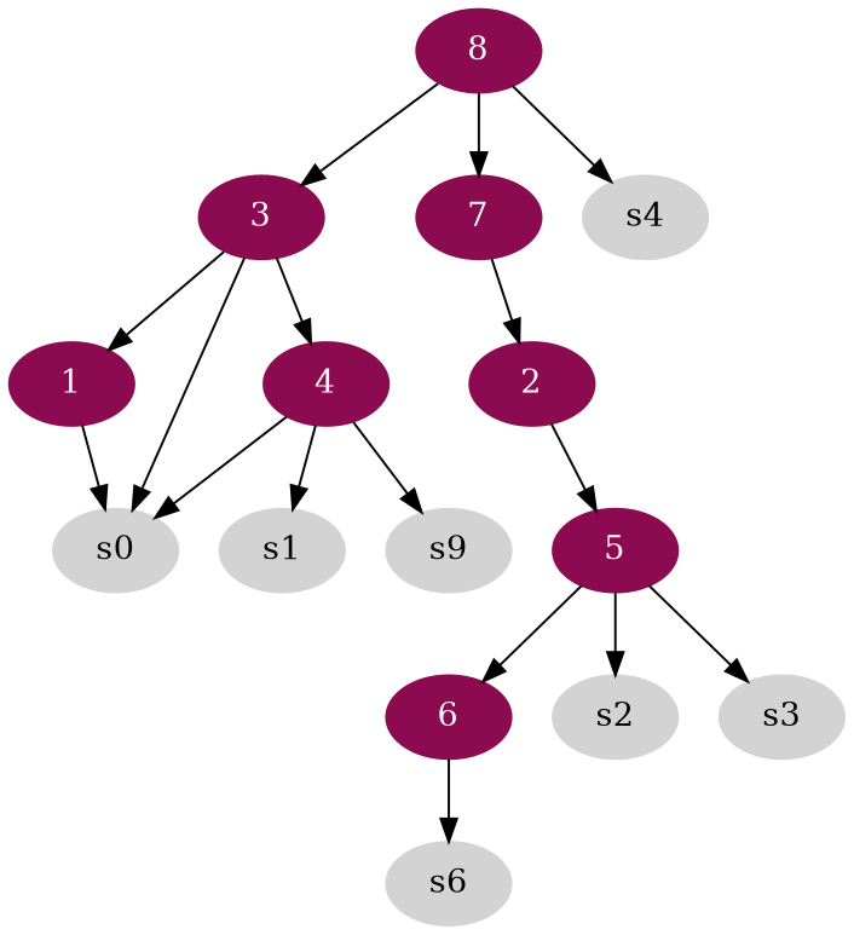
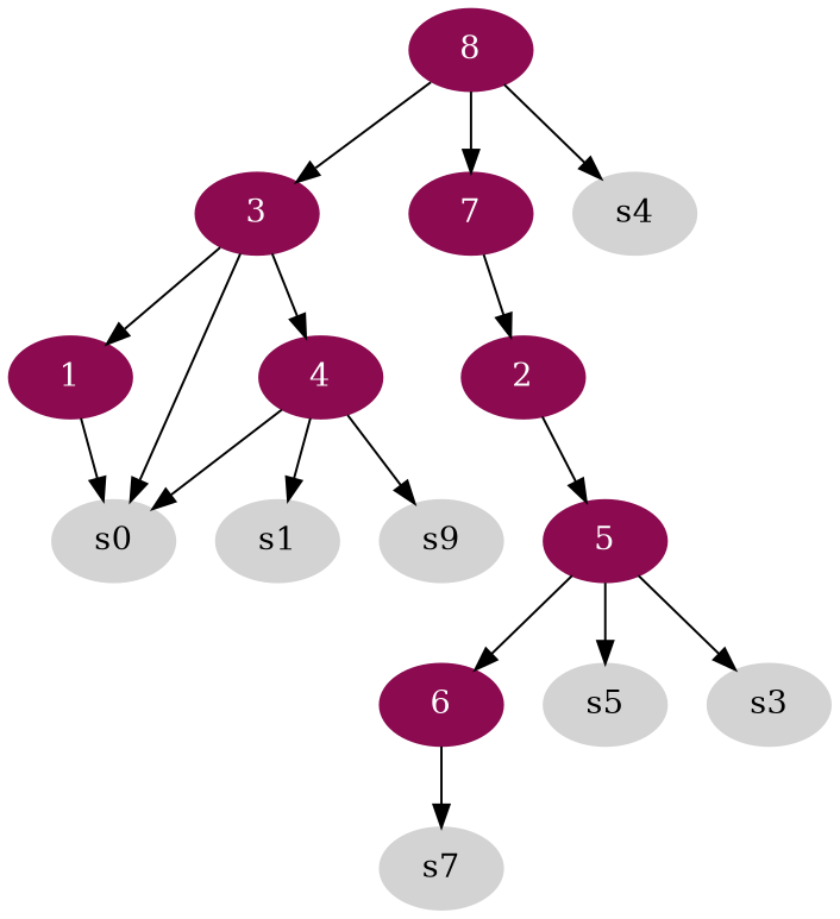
  digraph {
    node [color=deeppink4 fontcolor=white style=filled]
    3
    1
    4
    s0 [color=lightgrey fontcolor=black]
    s1 [color=lightgrey fontcolor=black]
    n6 [color=lightgrey fontcolor=black label=s9]
    7
    2
    5
    6
-   s2 [color=lightgrey fontcolor=black]
+   s2 [color=lightgrey fontcolor=black label=s5]
    s3 [color=lightgrey fontcolor=black]
    8
    s4 [color=lightgrey fontcolor=black]
-   s6 [color=lightgrey fontcolor=black]
+   s6 [color=lightgrey fontcolor=black label=s7]
    3 -> 1
    3 -> 4
    3 -> s0
    1 -> s0
    4 -> s0
    4 -> s1
    4 -> n6
    7 -> 2
    2 -> 5
    5 -> 6
    5 -> s2
    5 -> s3
    6 -> s6
    8 -> 3
    8 -> 7
    8 -> s4
  }
